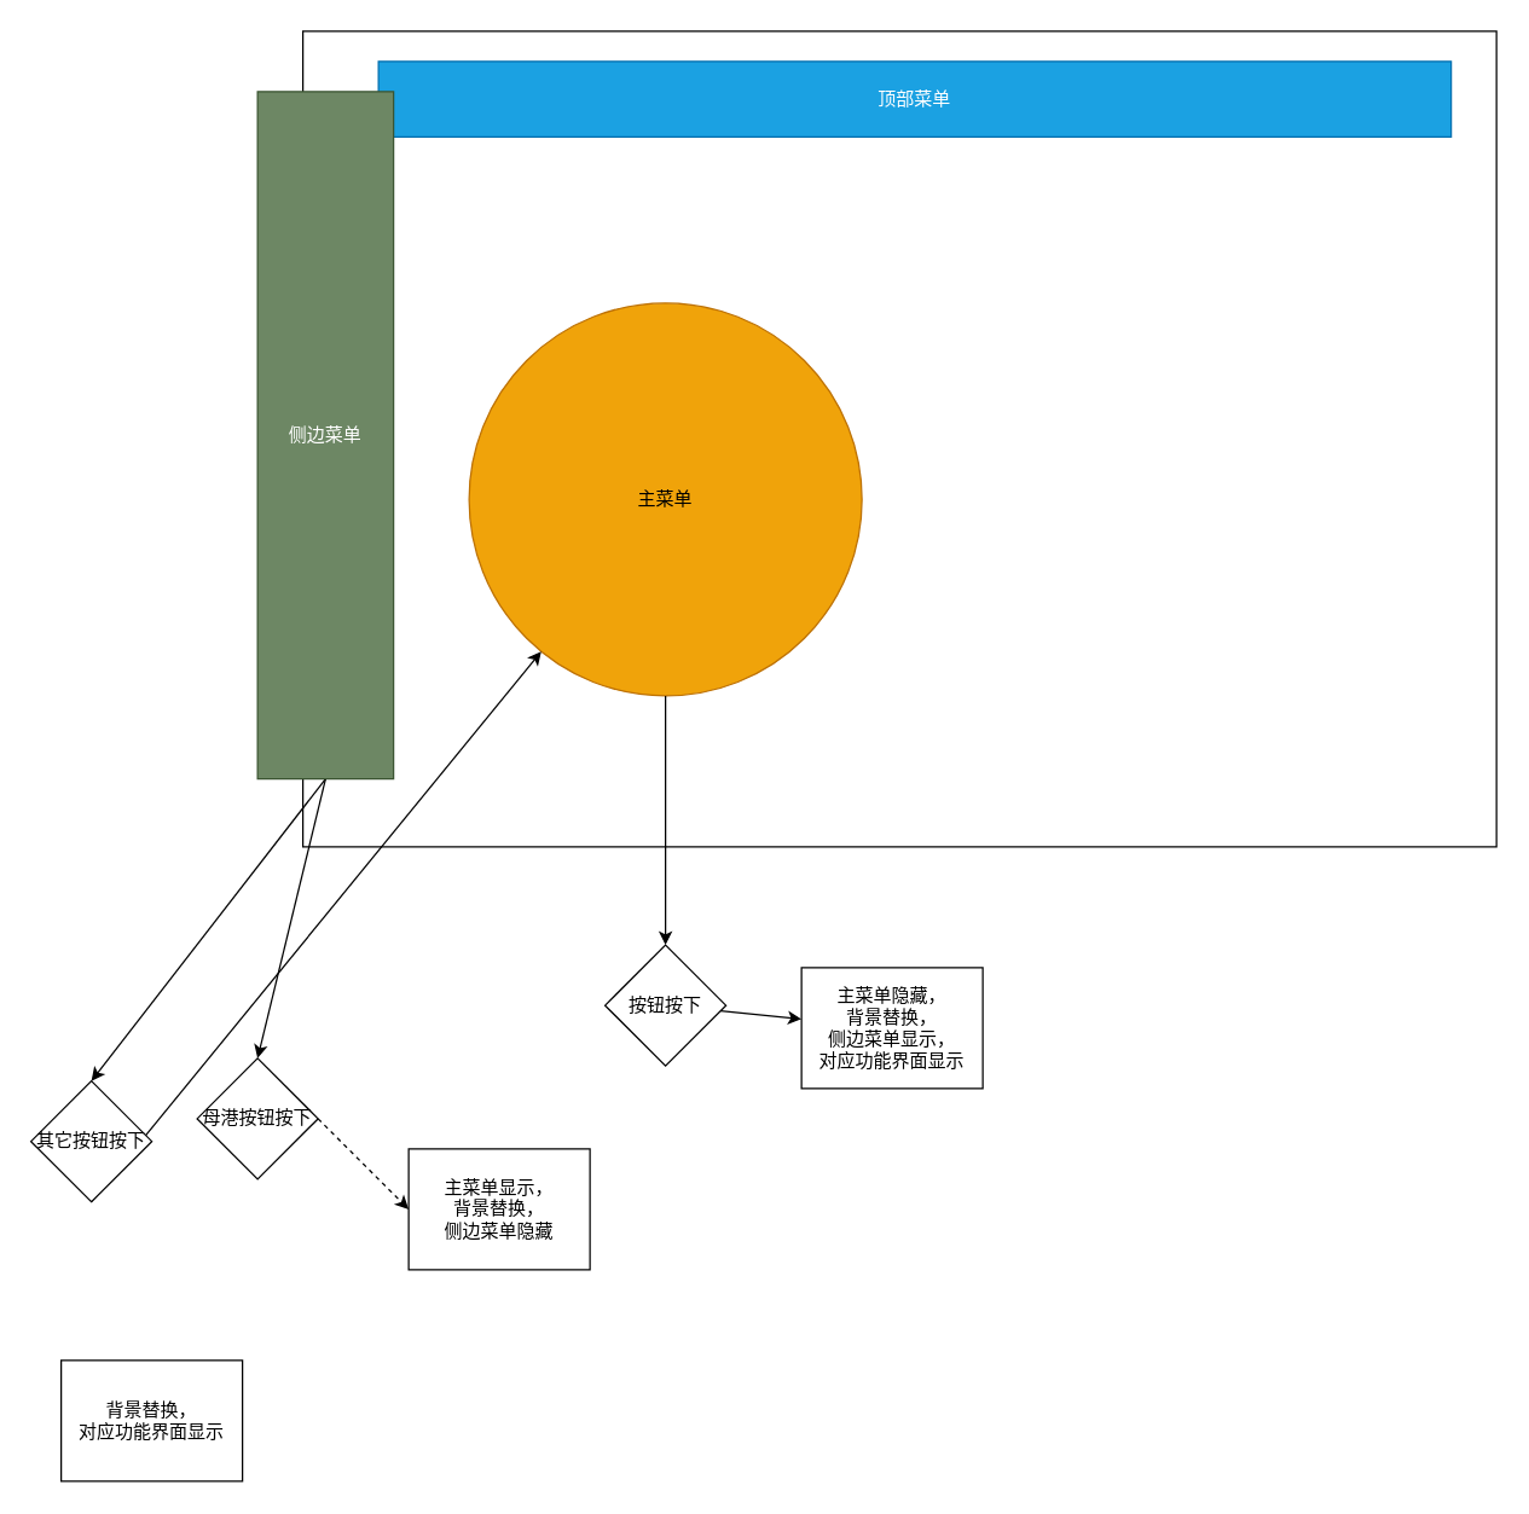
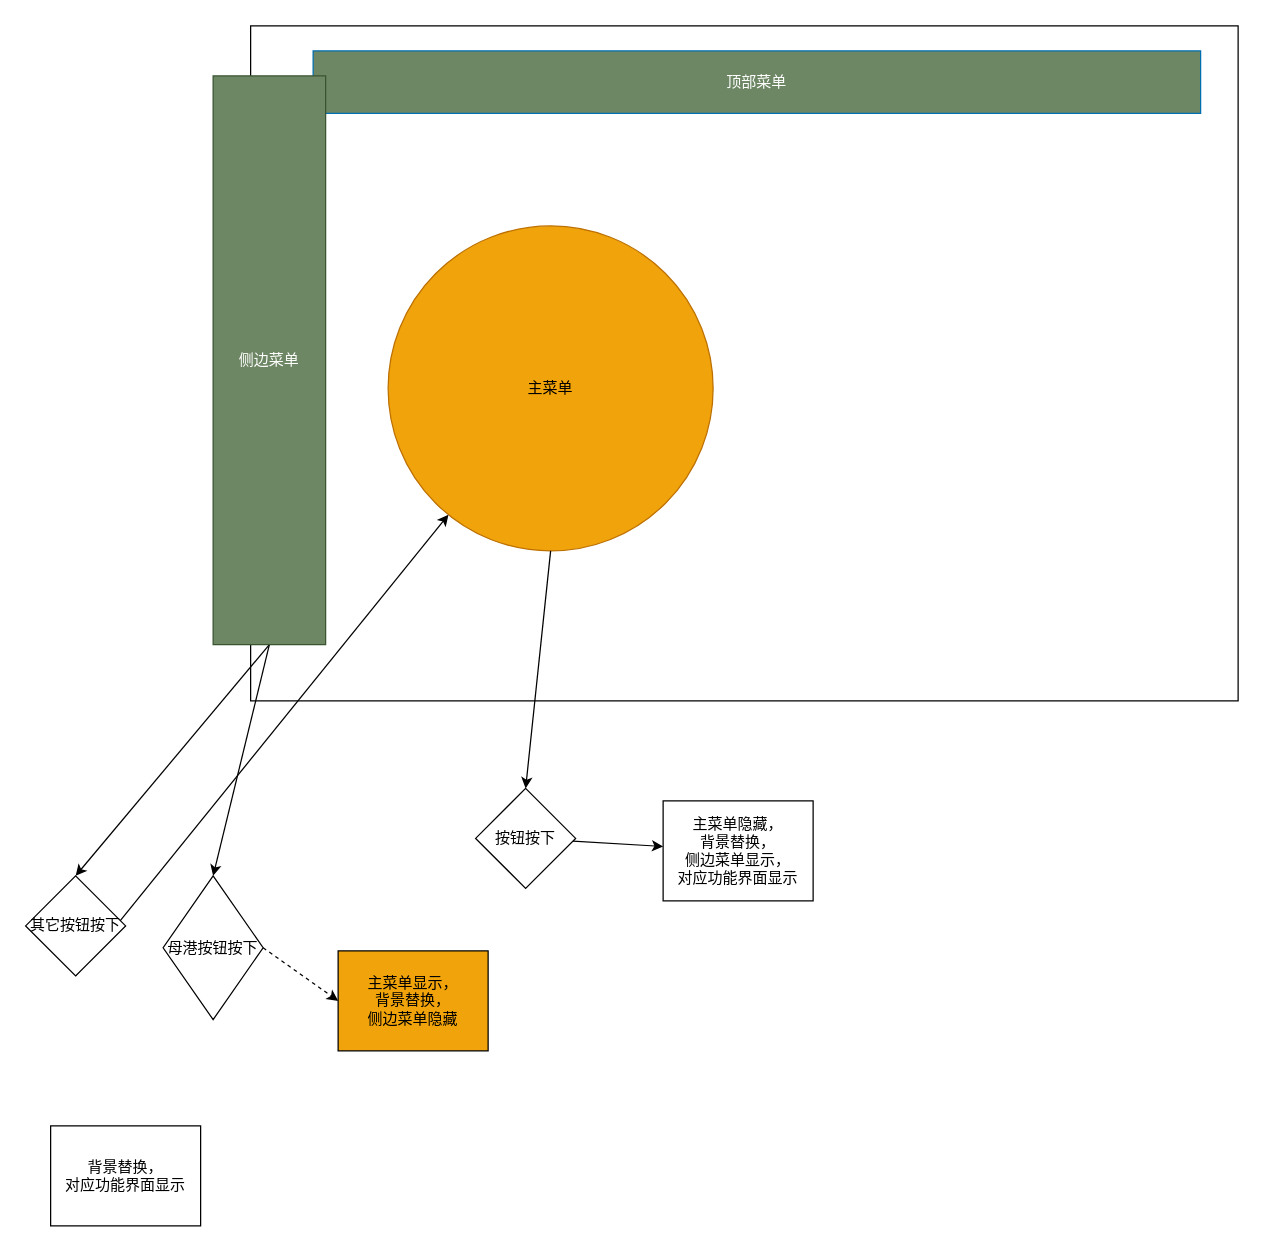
  <mxCell id="0" />
  <mxCell id="1" parent="0" />
  <mxCell id="2" value="" style="rounded=0;whiteSpace=wrap;html=1;" vertex="1" parent="1"><mxGeometry x="200" y="20" width="790" height="540" as="geometry" /></mxCell>
- <mxCell id="3" value="顶部菜单" style="rounded=0;whiteSpace=wrap;html=1;fillColor=#1ba1e2;fontColor=#ffffff;strokeColor=#006EAF;" vertex="1" parent="1"><mxGeometry x="250" y="40" width="710" height="50" as="geometry" /></mxCell>
- <mxCell id="4" value="主菜单" style="ellipse;whiteSpace=wrap;html=1;aspect=fixed;fillColor=#f0a30a;strokeColor=#BD7000;fontColor=#000000;" vertex="1" parent="1"><mxGeometry x="310" y="200" width="260" height="260" as="geometry" /></mxCell>
+ <mxCell id="3" value="顶部菜单" style="rounded=0;whiteSpace=wrap;html=1;fillColor=#6d8764;fontColor=#ffffff;strokeColor=#006EAF;" vertex="1" parent="1"><mxGeometry x="250" y="40" width="710" height="50" as="geometry" /></mxCell>
+ <mxCell id="4" value="主菜单" style="ellipse;whiteSpace=wrap;html=1;aspect=fixed;fillColor=#f0a30a;strokeColor=#BD7000;fontColor=#000000;" vertex="1" parent="1"><mxGeometry x="310" y="180" width="260" height="260" as="geometry" /></mxCell>
  <mxCell id="5" style="edgeStyle=none;html=1;entryX=0.5;entryY=0;entryDx=0;entryDy=0;exitX=0.5;exitY=1;exitDx=0;exitDy=0;" edge="1" parent="1" source="7" target="13"><mxGeometry relative="1" as="geometry" /></mxCell>
  <mxCell id="6" style="edgeStyle=none;html=1;exitX=0.5;exitY=1;exitDx=0;exitDy=0;entryX=0.5;entryY=0;entryDx=0;entryDy=0;" edge="1" parent="1" source="7" target="16"><mxGeometry relative="1" as="geometry" /></mxCell>
  <mxCell id="7" value="侧边菜单" style="rounded=0;whiteSpace=wrap;html=1;fillColor=#6d8764;fontColor=#ffffff;strokeColor=#3A5431;" vertex="1" parent="1"><mxGeometry x="170" y="60" width="90" height="455" as="geometry" /></mxCell>
  <mxCell id="8" style="edgeStyle=none;html=1;entryX=0.5;entryY=0;entryDx=0;entryDy=0;exitX=0.5;exitY=1;exitDx=0;exitDy=0;" edge="1" parent="1" source="4" target="10"><mxGeometry relative="1" as="geometry"><mxPoint x="290" y="670" as="targetPoint" /></mxGeometry></mxCell>
  <mxCell id="9" value="" style="edgeStyle=none;html=1;" edge="1" parent="1" source="10" target="11"><mxGeometry relative="1" as="geometry" /></mxCell>
- <mxCell id="10" value="按钮按下" style="rhombus;whiteSpace=wrap;html=1;" vertex="1" parent="1"><mxGeometry x="400" y="625" width="80" height="80" as="geometry" /></mxCell>
+ <mxCell id="10" value="按钮按下" style="rhombus;whiteSpace=wrap;html=1;" vertex="1" parent="1"><mxGeometry x="380" y="630" width="80" height="80" as="geometry" /></mxCell>
  <mxCell id="11" value="主菜单隐藏，&lt;br&gt;背景替换，&lt;br&gt;侧边菜单显示，&lt;br&gt;对应功能界面显示" style="whiteSpace=wrap;html=1;" vertex="1" parent="1"><mxGeometry x="530" y="640" width="120" height="80" as="geometry" /></mxCell>
  <mxCell id="12" style="edgeStyle=none;html=1;exitX=1;exitY=0.5;exitDx=0;exitDy=0;entryX=0;entryY=0.5;entryDx=0;entryDy=0;dashed=1;" edge="1" parent="1" source="13" target="14"><mxGeometry relative="1" as="geometry" /></mxCell>
- <mxCell id="13" value="母港按钮按下" style="rhombus;whiteSpace=wrap;html=1;" vertex="1" parent="1"><mxGeometry x="130" y="700" width="80" height="80" as="geometry" /></mxCell>
- <mxCell id="14" value="主菜单显示，&lt;br&gt;背景替换，&lt;br&gt;侧边菜单隐藏" style="whiteSpace=wrap;html=1;" vertex="1" parent="1"><mxGeometry x="270" y="760" width="120" height="80" as="geometry" /></mxCell>
+ <mxCell id="13" value="母港按钮按下" style="rhombus;whiteSpace=wrap;html=1;" vertex="1" parent="1"><mxGeometry x="130" y="700" width="80" height="115" as="geometry" /></mxCell>
+ <mxCell id="14" value="主菜单显示，&lt;br&gt;背景替换，&lt;br&gt;侧边菜单隐藏" style="whiteSpace=wrap;html=1;fillColor=#f0a30a;" vertex="1" parent="1"><mxGeometry x="270" y="760" width="120" height="80" as="geometry" /></mxCell>
  <mxCell id="15" style="edgeStyle=none;html=1;exitX=0.5;exitY=1;exitDx=0;exitDy=0;" edge="1" parent="1" source="16" target="4"><mxGeometry relative="1" as="geometry" /></mxCell>
- <mxCell id="16" value="其它按钮按下" style="rhombus;whiteSpace=wrap;html=1;" vertex="1" parent="1"><mxGeometry x="20" y="715" width="80" height="80" as="geometry" /></mxCell>
+ <mxCell id="16" value="其它按钮按下" style="rhombus;whiteSpace=wrap;html=1;" vertex="1" parent="1"><mxGeometry x="20" y="700" width="80" height="80" as="geometry" /></mxCell>
  <mxCell id="17" value="背景替换，&lt;br&gt;对应功能界面显示" style="whiteSpace=wrap;html=1;" vertex="1" parent="1"><mxGeometry x="40" y="900" width="120" height="80" as="geometry" /></mxCell>
